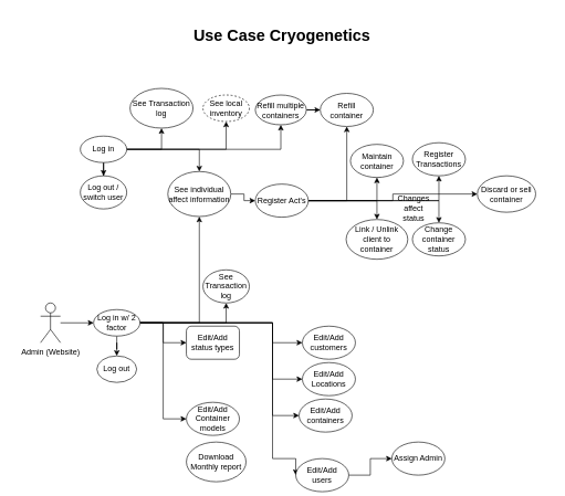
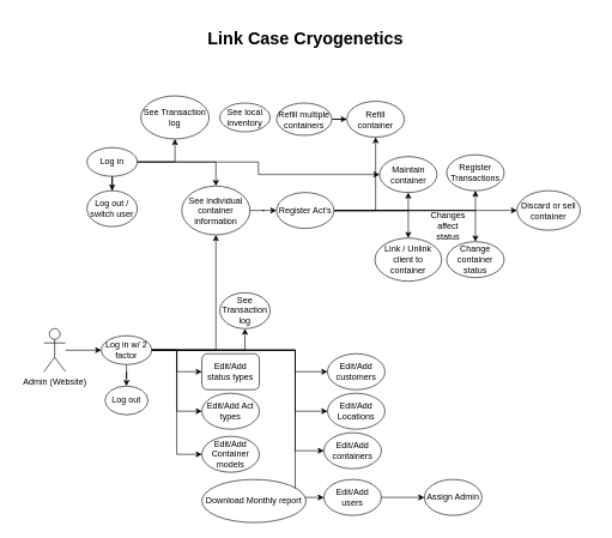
  <mxCell id="0" />
  <mxCell id="1" parent="0" />
  <mxCell id="2" style="edgeStyle=orthogonalEdgeStyle;rounded=0;orthogonalLoop=1;jettySize=auto;html=1;entryX=0.5;entryY=0;entryDx=0;entryDy=0;" parent="1" source="7" target="38" edge="1"><mxGeometry relative="1" as="geometry" /></mxCell>
  <mxCell id="3" style="edgeStyle=orthogonalEdgeStyle;rounded=0;orthogonalLoop=1;jettySize=auto;html=1;entryX=0.5;entryY=0;entryDx=0;entryDy=0;" edge="1" parent="1" source="7" target="49"><mxGeometry relative="1" as="geometry" /></mxCell>
  <mxCell id="4" style="edgeStyle=orthogonalEdgeStyle;rounded=0;orthogonalLoop=1;jettySize=auto;html=1;entryX=0.5;entryY=1;entryDx=0;entryDy=0;" edge="1" parent="1" source="7" target="39"><mxGeometry relative="1" as="geometry" /></mxCell>
- <mxCell id="5" style="edgeStyle=orthogonalEdgeStyle;rounded=0;orthogonalLoop=1;jettySize=auto;html=1;entryX=0.5;entryY=1;entryDx=0;entryDy=0;" edge="1" parent="1" source="7" target="51"><mxGeometry relative="1" as="geometry" /></mxCell>
- <mxCell id="6" style="edgeStyle=orthogonalEdgeStyle;rounded=0;orthogonalLoop=1;jettySize=auto;html=1;entryX=0.5;entryY=1;entryDx=0;entryDy=0;" edge="1" parent="1" source="7" target="8"><mxGeometry relative="1" as="geometry" /></mxCell>
+ <mxCell id="6" style="edgeStyle=orthogonalEdgeStyle;rounded=0;orthogonalLoop=1;jettySize=auto;html=1;" edge="1" parent="1" source="7" target="46"><mxGeometry relative="1" as="geometry" /></mxCell>
  <mxCell id="7" value="Log in" style="ellipse;whiteSpace=wrap;html=1;rounded=0;" parent="1" vertex="1"><mxGeometry x="120" y="205" width="70" height="40" as="geometry" /></mxCell>
- <mxCell id="8" value="See local inventory" style="ellipse;whiteSpace=wrap;html=1;rounded=0;dashed=1;" parent="1" vertex="1"><mxGeometry x="305" y="143" width="70" height="40" as="geometry" /></mxCell>
+ <mxCell id="8" value="See local inventory" style="ellipse;whiteSpace=wrap;html=1;rounded=0;" parent="1" vertex="1"><mxGeometry x="305" y="143" width="70" height="40" as="geometry" /></mxCell>
  <mxCell id="9" value="" style="edgeStyle=orthogonalEdgeStyle;rounded=0;orthogonalLoop=1;jettySize=auto;html=1;" edge="1" parent="1" source="15" target="53"><mxGeometry relative="1" as="geometry" /></mxCell>
  <mxCell id="10" style="edgeStyle=orthogonalEdgeStyle;rounded=0;orthogonalLoop=1;jettySize=auto;html=1;entryX=0.5;entryY=0;entryDx=0;entryDy=0;" edge="1" parent="1" source="15" target="52"><mxGeometry relative="1" as="geometry" /></mxCell>
  <mxCell id="11" style="edgeStyle=orthogonalEdgeStyle;rounded=0;orthogonalLoop=1;jettySize=auto;html=1;entryX=0.5;entryY=1;entryDx=0;entryDy=0;" edge="1" parent="1" source="15" target="46"><mxGeometry relative="1" as="geometry" /></mxCell>
  <mxCell id="12" style="edgeStyle=orthogonalEdgeStyle;rounded=0;orthogonalLoop=1;jettySize=auto;html=1;entryX=0.5;entryY=1;entryDx=0;entryDy=0;" edge="1" parent="1" source="15" target="47"><mxGeometry relative="1" as="geometry" /></mxCell>
  <mxCell id="13" style="edgeStyle=orthogonalEdgeStyle;rounded=0;orthogonalLoop=1;jettySize=auto;html=1;entryX=0;entryY=0.5;entryDx=0;entryDy=0;" edge="1" parent="1" source="15" target="45"><mxGeometry relative="1" as="geometry" /></mxCell>
  <mxCell id="14" style="edgeStyle=orthogonalEdgeStyle;rounded=0;orthogonalLoop=1;jettySize=auto;html=1;entryX=0.5;entryY=1;entryDx=0;entryDy=0;" edge="1" parent="1" source="15" target="44"><mxGeometry relative="1" as="geometry" /></mxCell>
- <mxCell id="15" value="Register Act's" style="ellipse;whiteSpace=wrap;html=1;rounded=0;" parent="1" vertex="1"><mxGeometry x="384" y="277.5" width="80" height="50" as="geometry" /></mxCell>
+ <mxCell id="15" value="Register Act's" style="ellipse;whiteSpace=wrap;html=1;rounded=0;" parent="1" vertex="1"><mxGeometry x="384" y="267.5" width="80" height="50" as="geometry" /></mxCell>
  <mxCell id="16" style="edgeStyle=orthogonalEdgeStyle;rounded=0;orthogonalLoop=1;jettySize=auto;html=1;entryX=0;entryY=0.5;entryDx=0;entryDy=0;" parent="1" source="17" target="28" edge="1"><mxGeometry relative="1" as="geometry" /></mxCell>
  <mxCell id="17" value="Admin (Website)" style="shape=umlActor;verticalLabelPosition=bottom;verticalAlign=top;html=1;outlineConnect=0;rounded=0;" parent="1" vertex="1"><mxGeometry x="60" y="457" width="30" height="60" as="geometry" /></mxCell>
  <mxCell id="18" style="edgeStyle=orthogonalEdgeStyle;rounded=0;orthogonalLoop=1;jettySize=auto;html=1;entryX=0;entryY=0.5;entryDx=0;entryDy=0;" parent="1" source="28" target="32" edge="1"><mxGeometry relative="1" as="geometry" /></mxCell>
+ <mxCell id="19" style="edgeStyle=orthogonalEdgeStyle;rounded=0;orthogonalLoop=1;jettySize=auto;html=1;entryX=0;entryY=0.5;entryDx=0;entryDy=0;" parent="1" source="28" target="33" edge="1"><mxGeometry relative="1" as="geometry" /></mxCell>
  <mxCell id="20" style="edgeStyle=orthogonalEdgeStyle;rounded=0;orthogonalLoop=1;jettySize=auto;html=1;entryX=0;entryY=0.5;entryDx=0;entryDy=0;" parent="1" source="28" target="34" edge="1"><mxGeometry relative="1" as="geometry" /></mxCell>
  <mxCell id="21" style="edgeStyle=orthogonalEdgeStyle;rounded=0;orthogonalLoop=1;jettySize=auto;html=1;" parent="1" source="28" target="49" edge="1"><mxGeometry relative="1" as="geometry" /></mxCell>
  <mxCell id="22" style="edgeStyle=orthogonalEdgeStyle;rounded=0;orthogonalLoop=1;jettySize=auto;html=1;entryX=0.5;entryY=0;entryDx=0;entryDy=0;" parent="1" source="28" target="40" edge="1"><mxGeometry relative="1" as="geometry" /></mxCell>
  <mxCell id="23" style="edgeStyle=orthogonalEdgeStyle;rounded=0;orthogonalLoop=1;jettySize=auto;html=1;entryX=0;entryY=0.5;entryDx=0;entryDy=0;" parent="1" source="28" target="37" edge="1"><mxGeometry relative="1" as="geometry"><Array as="points"><mxPoint x="410" y="487" /><mxPoint x="410" y="517" /></Array></mxGeometry></mxCell>
  <mxCell id="24" style="edgeStyle=orthogonalEdgeStyle;rounded=0;orthogonalLoop=1;jettySize=auto;html=1;entryX=0;entryY=0.5;entryDx=0;entryDy=0;" parent="1" source="28" target="36" edge="1"><mxGeometry relative="1" as="geometry"><Array as="points"><mxPoint x="410" y="487" /><mxPoint x="410" y="572" /></Array></mxGeometry></mxCell>
  <mxCell id="25" style="edgeStyle=orthogonalEdgeStyle;rounded=0;orthogonalLoop=1;jettySize=auto;html=1;entryX=0;entryY=0.5;entryDx=0;entryDy=0;" parent="1" source="28" target="29" edge="1"><mxGeometry relative="1" as="geometry"><Array as="points"><mxPoint x="410" y="487" /><mxPoint x="410" y="627" /></Array></mxGeometry></mxCell>
  <mxCell id="26" style="edgeStyle=orthogonalEdgeStyle;rounded=0;orthogonalLoop=1;jettySize=auto;html=1;entryX=0;entryY=0.5;entryDx=0;entryDy=0;" parent="1" source="28" target="31" edge="1"><mxGeometry relative="1" as="geometry"><Array as="points"><mxPoint x="410" y="487" /><mxPoint x="410" y="692" /></Array></mxGeometry></mxCell>
  <mxCell id="27" style="edgeStyle=orthogonalEdgeStyle;rounded=0;orthogonalLoop=1;jettySize=auto;html=1;entryX=0.5;entryY=1;entryDx=0;entryDy=0;" parent="1" source="28" target="41" edge="1"><mxGeometry relative="1" as="geometry" /></mxCell>
  <mxCell id="28" value="Log in w/ 2 factor" style="ellipse;whiteSpace=wrap;html=1;rounded=0;" parent="1" vertex="1"><mxGeometry x="140" y="467" width="70" height="40" as="geometry" /></mxCell>
  <mxCell id="29" value="Edit/Add containers" style="ellipse;whiteSpace=wrap;html=1;rounded=0;" parent="1" vertex="1"><mxGeometry x="450" y="602" width="80" height="50" as="geometry" /></mxCell>
  <mxCell id="30" style="edgeStyle=orthogonalEdgeStyle;rounded=0;orthogonalLoop=1;jettySize=auto;html=1;" parent="1" source="31" target="42" edge="1"><mxGeometry relative="1" as="geometry" /></mxCell>
- <mxCell id="31" value="Edit/Add users" style="ellipse;whiteSpace=wrap;html=1;rounded=0;" parent="1" vertex="1"><mxGeometry x="445" y="692" width="80" height="50" as="geometry" /></mxCell>
+ <mxCell id="31" value="Edit/Add users" style="ellipse;whiteSpace=wrap;html=1;rounded=0;" parent="1" vertex="1"><mxGeometry x="450" y="667" width="80" height="50" as="geometry" /></mxCell>
  <mxCell id="32" value="Edit/Add status types" style="whiteSpace=wrap;html=1;rounded=1;" parent="1" vertex="1"><mxGeometry x="280" y="492" width="80" height="50" as="geometry" /></mxCell>
+ <mxCell id="33" value="Edit/Add Act types" style="ellipse;whiteSpace=wrap;html=1;rounded=0;" parent="1" vertex="1"><mxGeometry x="280" y="547" width="80" height="50" as="geometry" /></mxCell>
  <mxCell id="34" value="Edit/Add Container models" style="ellipse;whiteSpace=wrap;html=1;rounded=0;" parent="1" vertex="1"><mxGeometry x="280" y="607" width="80" height="50" as="geometry" /></mxCell>
- <mxCell id="35" value="Download Monthly report" style="ellipse;whiteSpace=wrap;html=1;rounded=0;" parent="1" vertex="1"><mxGeometry x="280" y="667" width="90" height="60" as="geometry" /></mxCell>
+ <mxCell id="35" value="Download Monthly report" style="ellipse;whiteSpace=wrap;html=1;rounded=0;" parent="1" vertex="1"><mxGeometry x="280" y="667" width="145" height="60" as="geometry" /></mxCell>
  <mxCell id="36" value="Edit/Add Locations" style="ellipse;whiteSpace=wrap;html=1;rounded=0;" parent="1" vertex="1"><mxGeometry x="455" y="547" width="80" height="50" as="geometry" /></mxCell>
  <mxCell id="37" value="Edit/Add customers" style="ellipse;whiteSpace=wrap;html=1;rounded=0;" parent="1" vertex="1"><mxGeometry x="455" y="492" width="80" height="50" as="geometry" /></mxCell>
  <mxCell id="38" value="Log out / switch user" style="ellipse;whiteSpace=wrap;html=1;rounded=0;" parent="1" vertex="1"><mxGeometry x="120" y="265" width="70" height="50" as="geometry" /></mxCell>
  <mxCell id="39" value="See Transaction log" style="ellipse;whiteSpace=wrap;html=1;rounded=0;" parent="1" vertex="1"><mxGeometry x="195" y="133" width="95" height="60" as="geometry" /></mxCell>
  <mxCell id="40" value="Log out" style="ellipse;whiteSpace=wrap;html=1;rounded=0;" parent="1" vertex="1"><mxGeometry x="145" y="537" width="60" height="40" as="geometry" /></mxCell>
  <mxCell id="41" value="See Transaction log" style="ellipse;whiteSpace=wrap;html=1;rounded=0;" parent="1" vertex="1"><mxGeometry x="305" y="407" width="70" height="50" as="geometry" /></mxCell>
  <mxCell id="42" value="Assign Admin" style="ellipse;whiteSpace=wrap;html=1;rounded=0;" parent="1" vertex="1"><mxGeometry x="590" y="667" width="80" height="50" as="geometry" /></mxCell>
- <mxCell id="43" value="&lt;h1&gt;&lt;b&gt;Use Case Cryogenetics&lt;/b&gt;&lt;/h1&gt;" style="text;html=1;strokeColor=none;fillColor=none;align=center;verticalAlign=middle;whiteSpace=wrap;rounded=0;" parent="1" vertex="1"><mxGeometry x="20" y="20" width="809" height="65" as="geometry" /></mxCell>
+ <mxCell id="43" value="&lt;h1&gt;&lt;b&gt;Link Case Cryogenetics&lt;/b&gt;&lt;/h1&gt;" style="text;html=1;strokeColor=none;fillColor=none;align=center;verticalAlign=middle;whiteSpace=wrap;rounded=0;" parent="1" vertex="1"><mxGeometry x="20" y="20" width="809" height="65" as="geometry" /></mxCell>
  <mxCell id="44" value="Refill container" style="ellipse;whiteSpace=wrap;html=1;rounded=0;" vertex="1" parent="1"><mxGeometry x="482" y="140.5" width="80" height="50" as="geometry" /></mxCell>
  <mxCell id="45" value="Discard or sell container" style="ellipse;whiteSpace=wrap;html=1;rounded=0;" vertex="1" parent="1"><mxGeometry x="719" y="265" width="88" height="55" as="geometry" /></mxCell>
  <mxCell id="46" value="Maintain container" style="ellipse;whiteSpace=wrap;html=1;rounded=0;" vertex="1" parent="1"><mxGeometry x="527.5" y="217.5" width="80" height="50" as="geometry" /></mxCell>
  <mxCell id="47" value="Register Transactions" style="ellipse;whiteSpace=wrap;html=1;rounded=0;" vertex="1" parent="1"><mxGeometry x="621" y="215" width="80" height="50" as="geometry" /></mxCell>
  <mxCell id="48" style="edgeStyle=orthogonalEdgeStyle;rounded=0;orthogonalLoop=1;jettySize=auto;html=1;entryX=0;entryY=0.5;entryDx=0;entryDy=0;" edge="1" parent="1" source="49" target="15"><mxGeometry relative="1" as="geometry" /></mxCell>
- <mxCell id="49" value="See individual affect information" style="ellipse;whiteSpace=wrap;html=1;rounded=0;" vertex="1" parent="1"><mxGeometry x="252" y="258.5" width="95" height="68" as="geometry" /></mxCell>
+ <mxCell id="49" value="See individual container information" style="ellipse;whiteSpace=wrap;html=1;rounded=0;" vertex="1" parent="1"><mxGeometry x="252" y="258.5" width="95" height="68" as="geometry" /></mxCell>
  <mxCell id="50" style="edgeStyle=orthogonalEdgeStyle;rounded=0;orthogonalLoop=1;jettySize=auto;html=1;entryX=0;entryY=0.5;entryDx=0;entryDy=0;" edge="1" parent="1" source="51" target="44"><mxGeometry relative="1" as="geometry" /></mxCell>
  <mxCell id="51" value="Refill multiple containers" style="ellipse;whiteSpace=wrap;html=1;rounded=0;" vertex="1" parent="1"><mxGeometry x="384" y="143" width="77" height="45" as="geometry" /></mxCell>
  <mxCell id="52" value="Link / Unlink client to container" style="ellipse;whiteSpace=wrap;html=1;rounded=0;" vertex="1" parent="1"><mxGeometry x="521" y="331" width="93" height="60" as="geometry" /></mxCell>
  <mxCell id="53" value="Change container status" style="ellipse;whiteSpace=wrap;html=1;rounded=0;" vertex="1" parent="1"><mxGeometry x="621" y="336" width="80" height="50" as="geometry" /></mxCell>
  <mxCell id="54" value="Changes affect status" style="text;html=1;strokeColor=none;fillColor=none;align=center;verticalAlign=middle;whiteSpace=wrap;rounded=0;" vertex="1" parent="1"><mxGeometry x="592.5" y="299" width="60" height="30" as="geometry" /></mxCell>
